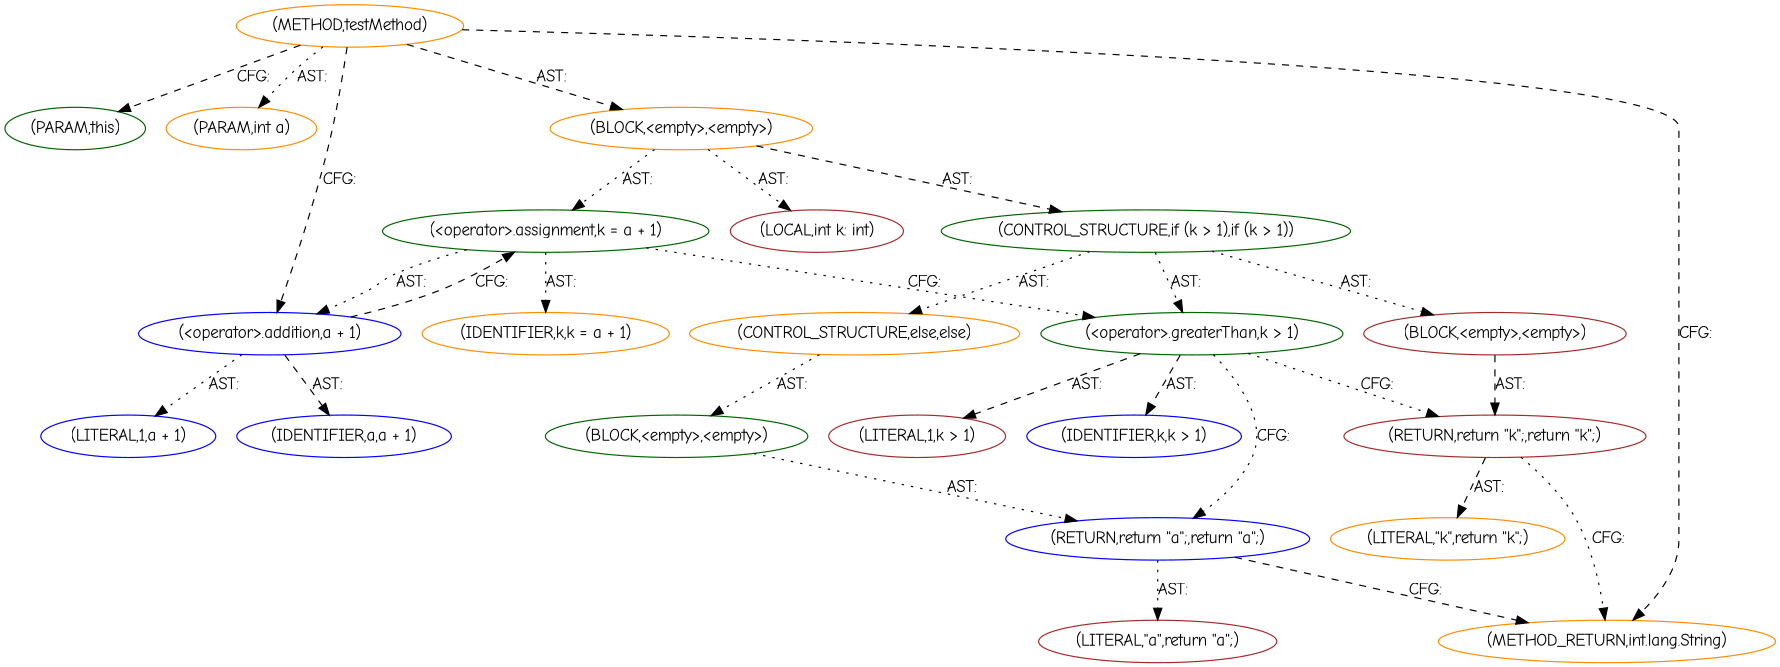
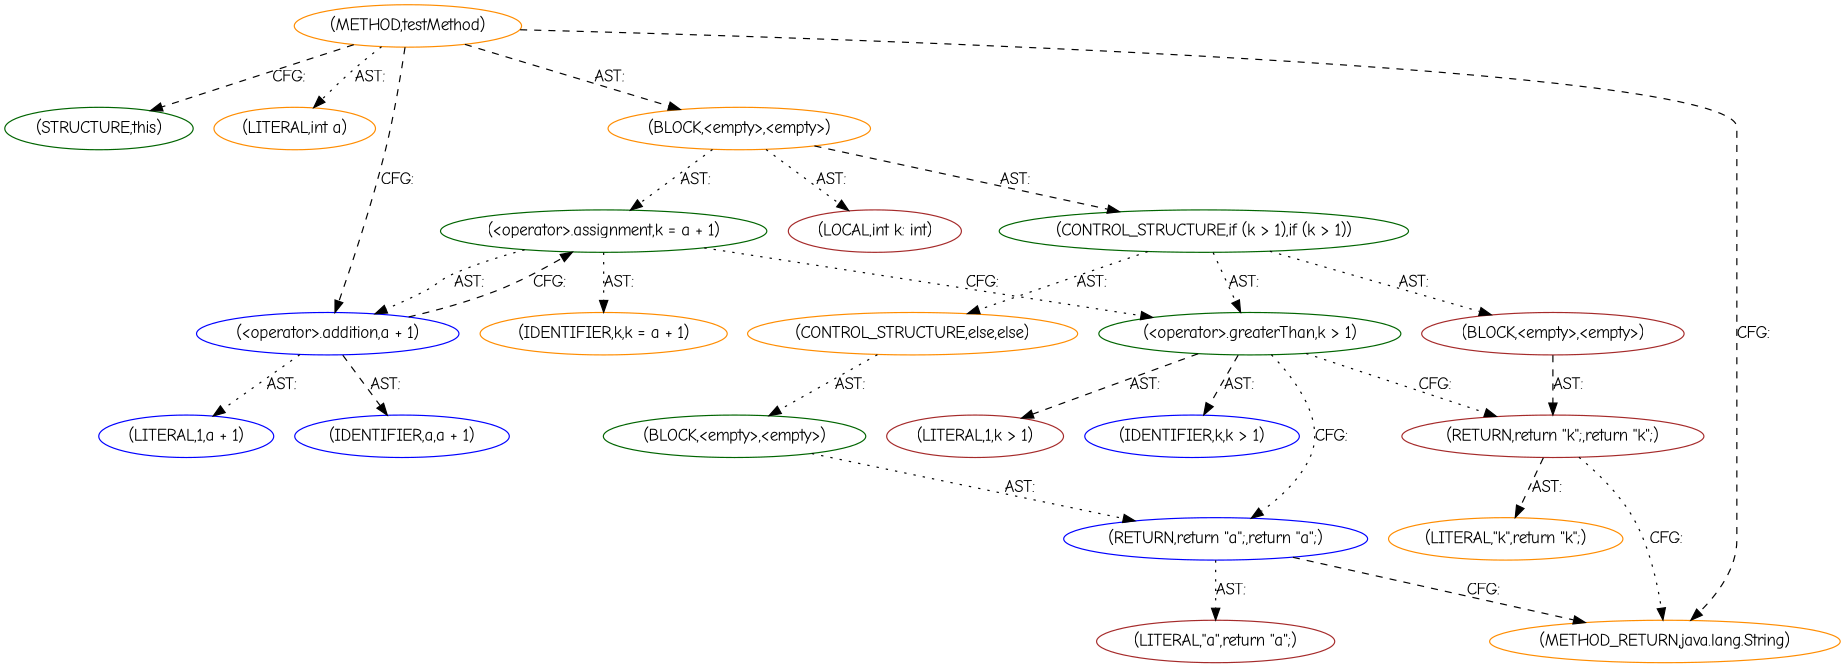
  digraph {
    fontname="Comic Neue"
    node [color=darkorange fontname="Comic Neue"]
    edge [fontname="Comic Neue" style=dotted]
    n1 [label="(METHOD,testMethod)"]
-   n2 [color=darkgreen label="(PARAM,this)"]
-   n3 [label="(PARAM,int a)"]
+   n2 [color=darkgreen label="(STRUCTURE,this)"]
+   n3 [label="(LITERAL,int a)"]
    n4 [label="(BLOCK,<empty>,<empty>)"]
    n5 [color=blue label="(<operator>.addition,a + 1)"]
-   n6 [label="(METHOD_RETURN,int.lang.String)"]
+   n6 [label="(METHOD_RETURN,java.lang.String)"]
    n7 [color=brown label="(LOCAL,int k: int)"]
    n8 [color=darkgreen label="(<operator>.assignment,k = a + 1)"]
    n9 [color=darkgreen label="(CONTROL_STRUCTURE,if (k > 1),if (k > 1))"]
    n10 [color=blue label="(IDENTIFIER,a,a + 1)"]
    n11 [color=blue label="(LITERAL,1,a + 1)"]
    n12 [label="(IDENTIFIER,k,k = a + 1)"]
    n13 [color=darkgreen label="(<operator>.greaterThan,k > 1)"]
    n14 [color=brown label="(BLOCK,<empty>,<empty>)"]
    n15 [label="(CONTROL_STRUCTURE,else,else)"]
    n16 [color=blue label="(IDENTIFIER,k,k > 1)"]
    n17 [color=brown label="(LITERAL,1,k > 1)"]
    n18 [color=brown label="(RETURN,return \"k\";,return \"k\";)"]
    n19 [color=blue label="(RETURN,return \"a\";,return \"a\";)"]
    n20 [color=darkgreen label="(BLOCK,<empty>,<empty>)"]
    n21 [label="(LITERAL,\"k\",return \"k\";)"]
    n22 [color=brown label="(LITERAL,\"a\",return \"a\";)"]
    n1 -> n2 [label="CFG: " style=dashed]
    n1 -> n3 [label="AST: "]
    n1 -> n4 [label="AST: " style=dashed]
    n1 -> n5 [label="CFG: " style=dashed]
    n1 -> n6 [label="CFG: " style=dashed]
    n4 -> n7 [label="AST: "]
    n4 -> n8 [label="AST: "]
    n4 -> n9 [label="AST: " style=dashed]
    n5 -> n8 [label="CFG: " style=dashed]
    n5 -> n10 [label="AST: " style=dashed]
    n5 -> n11 [label="AST: "]
    n8 -> n5 [label="AST: "]
    n8 -> n12 [label="AST: "]
    n8 -> n13 [label="CFG: "]
    n9 -> n13 [label="AST: "]
    n9 -> n14 [label="AST: "]
    n9 -> n15 [label="AST: "]
    n13 -> n16 [label="AST: " style=dashed]
    n13 -> n17 [label="AST: " style=dashed]
    n13 -> n18 [label="CFG: "]
    n13 -> n19 [label="CFG: "]
    n14 -> n18 [label="AST: " style=dashed]
    n15 -> n20 [label="AST: "]
    n18 -> n6 [label="CFG: "]
    n18 -> n21 [label="AST: " style=dashed]
    n19 -> n6 [label="CFG: " style=dashed]
    n19 -> n22 [label="AST: "]
    n20 -> n19 [label="AST: "]
  }
